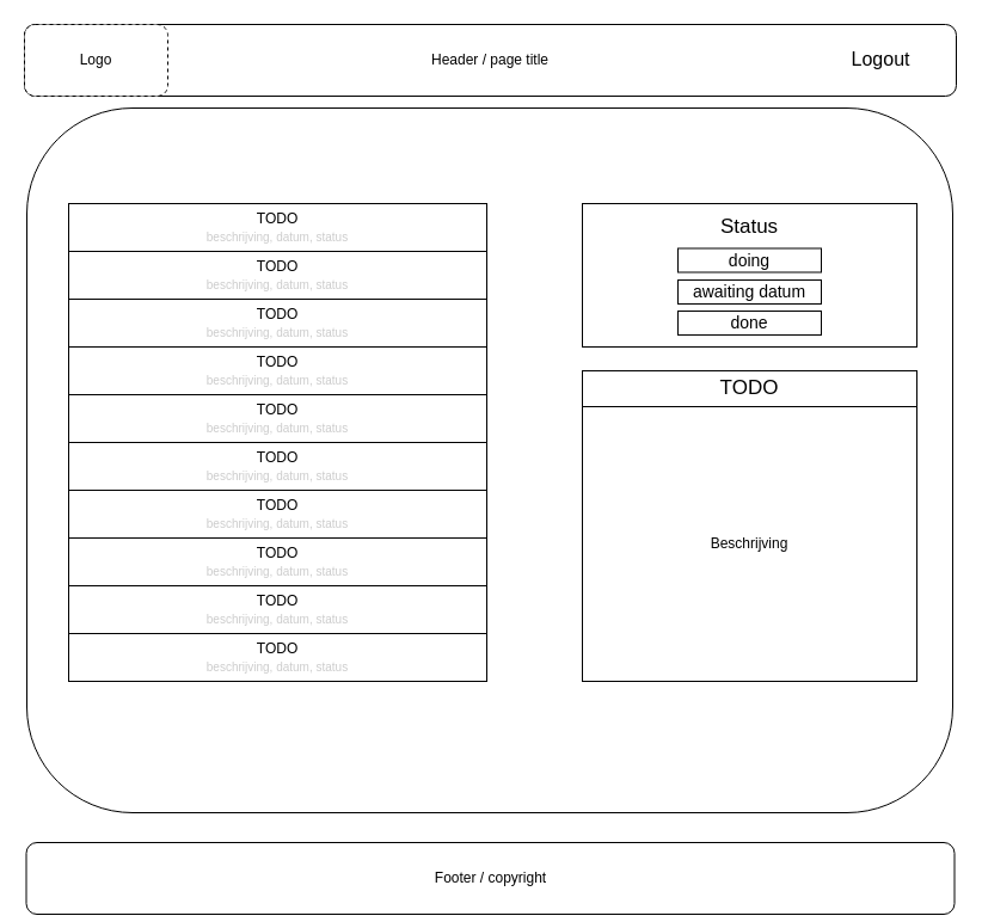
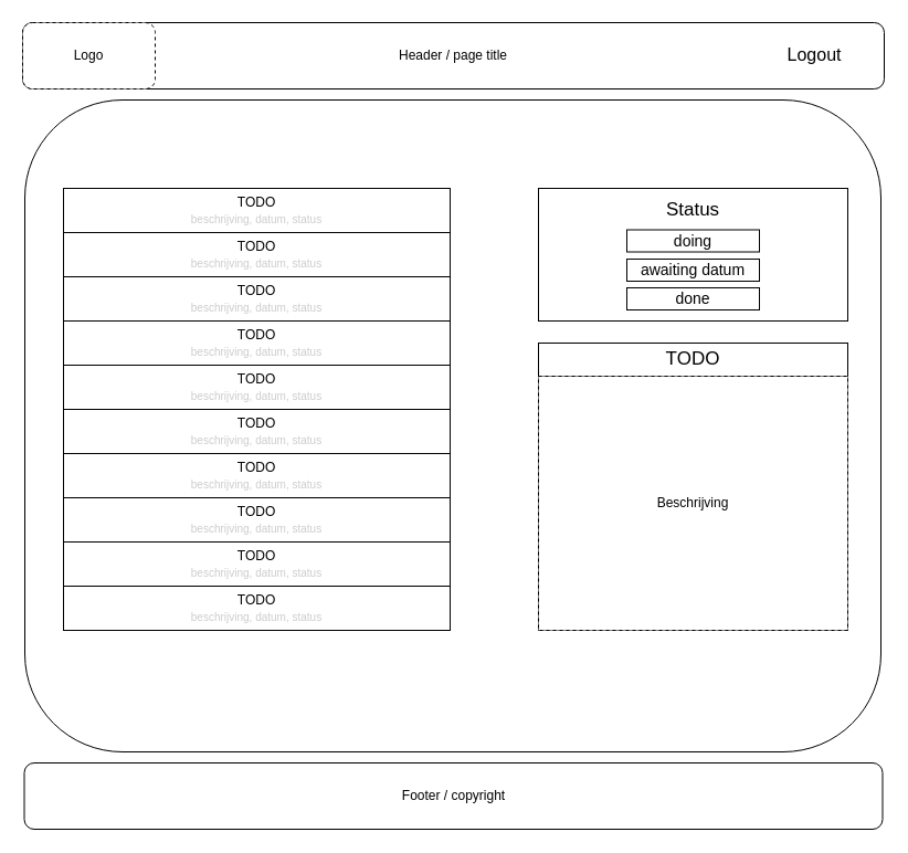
  <mxCell id="0" />
  <mxCell id="1" parent="0" />
  <mxCell id="2" value="Header / page title" style="rounded=1;whiteSpace=wrap;html=1;" vertex="1" parent="1"><mxGeometry x="20" y="20" width="780" height="60" as="geometry" /></mxCell>
  <mxCell id="3" value="" style="rounded=1;whiteSpace=wrap;html=1;spacing=2;" vertex="1" parent="1"><mxGeometry x="22" y="90" width="775" height="590" as="geometry" /></mxCell>
  <mxCell id="4" value="Logo" style="rounded=1;whiteSpace=wrap;html=1;dashed=1;" vertex="1" parent="1"><mxGeometry x="20" y="20" width="120" height="60" as="geometry" /></mxCell>
- <mxCell id="5" value="Footer / copyright&lt;br&gt;" style="rounded=1;whiteSpace=wrap;html=1;" vertex="1" parent="1"><mxGeometry x="21.5" y="705" width="777" height="60" as="geometry" /></mxCell>
+ <mxCell id="5" value="Footer / copyright&lt;br&gt;" style="rounded=1;whiteSpace=wrap;html=1;" vertex="1" parent="1"><mxGeometry x="21.5" y="690" width="777" height="60" as="geometry" /></mxCell>
  <mxCell id="6" value="" style="rounded=0;whiteSpace=wrap;html=1;shadow=0;glass=0;comic=0;align=center;" vertex="1" parent="1"><mxGeometry x="57" y="170" width="350" height="400" as="geometry" /></mxCell>
  <mxCell id="7" value="TODO&lt;br&gt;&lt;font color=&quot;#cccccc&quot; size=&quot;1&quot;&gt;beschrijving, datum, status&lt;/font&gt;&lt;br&gt;" style="rounded=0;whiteSpace=wrap;html=1;shadow=0;glass=0;comic=0;align=center;" vertex="1" parent="1"><mxGeometry x="57" y="170" width="350" height="40" as="geometry" /></mxCell>
  <mxCell id="8" value="" style="rounded=0;whiteSpace=wrap;html=1;shadow=0;glass=0;comic=0;align=center;" vertex="1" parent="1"><mxGeometry x="487" y="170" width="280" height="120" as="geometry" /></mxCell>
  <mxCell id="9" value="" style="rounded=0;whiteSpace=wrap;html=1;shadow=0;glass=0;comic=0;fontSize=17;align=center;" vertex="1" parent="1"><mxGeometry x="487" y="310" width="280" height="260" as="geometry" /></mxCell>
  <mxCell id="10" value="TODO" style="rounded=0;whiteSpace=wrap;html=1;shadow=0;glass=0;comic=0;fontSize=17;align=center;" vertex="1" parent="1"><mxGeometry x="487" y="310" width="280" height="30" as="geometry" /></mxCell>
  <mxCell id="11" value="Status" style="text;html=1;strokeColor=none;fillColor=none;align=center;verticalAlign=middle;whiteSpace=wrap;rounded=0;shadow=0;glass=0;comic=0;fontSize=17;" vertex="1" parent="1"><mxGeometry x="537" y="180" width="180" height="20" as="geometry" /></mxCell>
  <mxCell id="12" value="&lt;font style=&quot;font-size: 14px&quot;&gt;done&lt;/font&gt;" style="rounded=0;whiteSpace=wrap;html=1;shadow=0;glass=0;comic=0;fontSize=17;align=center;" vertex="1" parent="1"><mxGeometry x="567" y="260" width="120" height="20" as="geometry" /></mxCell>
  <mxCell id="13" value="&lt;font style=&quot;font-size: 14px&quot;&gt;doing&lt;/font&gt;" style="rounded=0;whiteSpace=wrap;html=1;shadow=0;glass=0;comic=0;fontSize=17;align=center;" vertex="1" parent="1"><mxGeometry x="567" y="207.5" width="120" height="20" as="geometry" /></mxCell>
- <mxCell id="14" value="Beschrijving&lt;br&gt;" style="rounded=0;whiteSpace=wrap;html=1;shadow=0;glass=0;comic=0;align=center;" vertex="1" parent="1"><mxGeometry x="487" y="340" width="280" height="230" as="geometry" /></mxCell>
+ <mxCell id="14" value="Beschrijving&lt;br&gt;" style="rounded=0;whiteSpace=wrap;html=1;shadow=0;glass=0;comic=0;align=center;dashed=1;" vertex="1" parent="1"><mxGeometry x="487" y="340" width="280" height="230" as="geometry" /></mxCell>
  <mxCell id="15" value="&lt;font style=&quot;font-size: 16px&quot;&gt;Logout&lt;/font&gt;" style="text;html=1;strokeColor=none;fillColor=none;align=center;verticalAlign=middle;whiteSpace=wrap;rounded=0;shadow=0;glass=0;comic=0;fontSize=17;" vertex="1" parent="1"><mxGeometry x="707" y="40" width="60" height="20" as="geometry" /></mxCell>
  <mxCell id="16" value="TODO&lt;br&gt;&lt;font color=&quot;#cccccc&quot; size=&quot;1&quot;&gt;beschrijving, datum, status&lt;/font&gt;&lt;br&gt;" style="rounded=0;whiteSpace=wrap;html=1;shadow=0;glass=0;comic=0;align=center;" vertex="1" parent="1"><mxGeometry x="57" y="210" width="350" height="40" as="geometry" /></mxCell>
  <mxCell id="17" value="TODO&lt;br&gt;&lt;font color=&quot;#cccccc&quot; size=&quot;1&quot;&gt;beschrijving, datum, status&lt;/font&gt;&lt;br&gt;" style="rounded=0;whiteSpace=wrap;html=1;shadow=0;glass=0;comic=0;align=center;" vertex="1" parent="1"><mxGeometry x="57" y="250" width="350" height="40" as="geometry" /></mxCell>
  <mxCell id="18" value="TODO&lt;br&gt;&lt;font color=&quot;#cccccc&quot; size=&quot;1&quot;&gt;beschrijving, datum, status&lt;/font&gt;&lt;br&gt;" style="rounded=0;whiteSpace=wrap;html=1;shadow=0;glass=0;comic=0;align=center;" vertex="1" parent="1"><mxGeometry x="57" y="290" width="350" height="40" as="geometry" /></mxCell>
  <mxCell id="19" value="TODO&lt;br&gt;&lt;font color=&quot;#cccccc&quot; size=&quot;1&quot;&gt;beschrijving, datum, status&lt;/font&gt;&lt;br&gt;" style="rounded=0;whiteSpace=wrap;html=1;shadow=0;glass=0;comic=0;align=center;" vertex="1" parent="1"><mxGeometry x="57" y="330" width="350" height="40" as="geometry" /></mxCell>
  <mxCell id="20" value="TODO&lt;br&gt;&lt;font color=&quot;#cccccc&quot; size=&quot;1&quot;&gt;beschrijving, datum, status&lt;/font&gt;&lt;br&gt;" style="rounded=0;whiteSpace=wrap;html=1;shadow=0;glass=0;comic=0;align=center;" vertex="1" parent="1"><mxGeometry x="57" y="370" width="350" height="40" as="geometry" /></mxCell>
  <mxCell id="21" value="TODO&lt;br&gt;&lt;font color=&quot;#cccccc&quot; size=&quot;1&quot;&gt;beschrijving, datum, status&lt;/font&gt;&lt;br&gt;" style="rounded=0;whiteSpace=wrap;html=1;shadow=0;glass=0;comic=0;align=center;" vertex="1" parent="1"><mxGeometry x="57" y="410" width="350" height="40" as="geometry" /></mxCell>
  <mxCell id="22" value="TODO&lt;br&gt;&lt;font color=&quot;#cccccc&quot; size=&quot;1&quot;&gt;beschrijving, datum, status&lt;/font&gt;&lt;br&gt;" style="rounded=0;whiteSpace=wrap;html=1;shadow=0;glass=0;comic=0;align=center;" vertex="1" parent="1"><mxGeometry x="57" y="450" width="350" height="40" as="geometry" /></mxCell>
  <mxCell id="23" value="TODO&lt;br&gt;&lt;font color=&quot;#cccccc&quot; size=&quot;1&quot;&gt;beschrijving, datum, status&lt;/font&gt;&lt;br&gt;" style="rounded=0;whiteSpace=wrap;html=1;shadow=0;glass=0;comic=0;align=center;" vertex="1" parent="1"><mxGeometry x="57" y="490" width="350" height="40" as="geometry" /></mxCell>
  <mxCell id="24" value="TODO&lt;br&gt;&lt;font color=&quot;#cccccc&quot; size=&quot;1&quot;&gt;beschrijving, datum, status&lt;/font&gt;&lt;br&gt;" style="rounded=0;whiteSpace=wrap;html=1;shadow=0;glass=0;comic=0;align=center;" vertex="1" parent="1"><mxGeometry x="57" y="530" width="350" height="40" as="geometry" /></mxCell>
  <mxCell id="25" value="&lt;font style=&quot;font-size: 14px&quot;&gt;awaiting datum&lt;/font&gt;" style="rounded=0;whiteSpace=wrap;html=1;shadow=0;glass=0;comic=0;fontSize=17;align=center;" vertex="1" parent="1"><mxGeometry x="567" y="234" width="120" height="20" as="geometry" /></mxCell>
